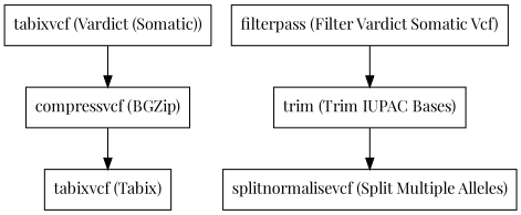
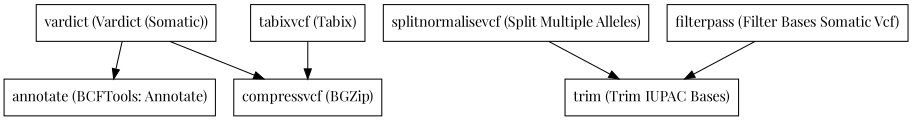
  digraph {
    fontname="Playfair Display"
    node [fontname="Playfair Display" shape=record]
    edge [fontname="Playfair Display"]
-   n1 [label="tabixvcf (Vardict (Somatic))"]
+   n1 [label="vardict (Vardict (Somatic))"]
+   n2 [label="annotate (BCFTools: Annotate)"]
    n3 [label="compressvcf (BGZip)"]
    n4 [label="tabixvcf (Tabix)"]
    n5 [label="splitnormalisevcf (Split Multiple Alleles)"]
    n6 [label="trim (Trim IUPAC Bases)"]
-   n7 [label="filterpass (Filter Vardict Somatic Vcf)"]
+   n7 [label="filterpass (Filter Bases Somatic Vcf)"]
+   n1 -> n2
    n1 -> n3
-   n3 -> n4
-   n6 -> n5
+   n4 -> n3
+   n5 -> n6
    n7 -> n6
  }
